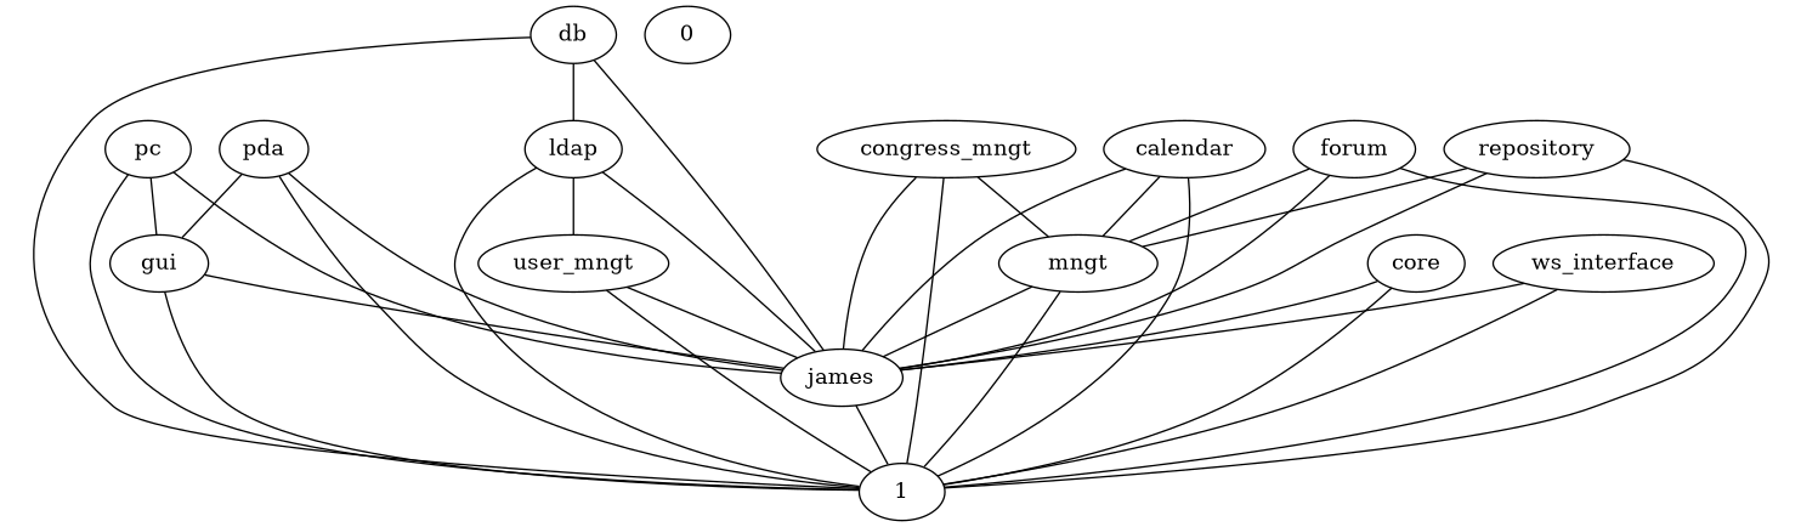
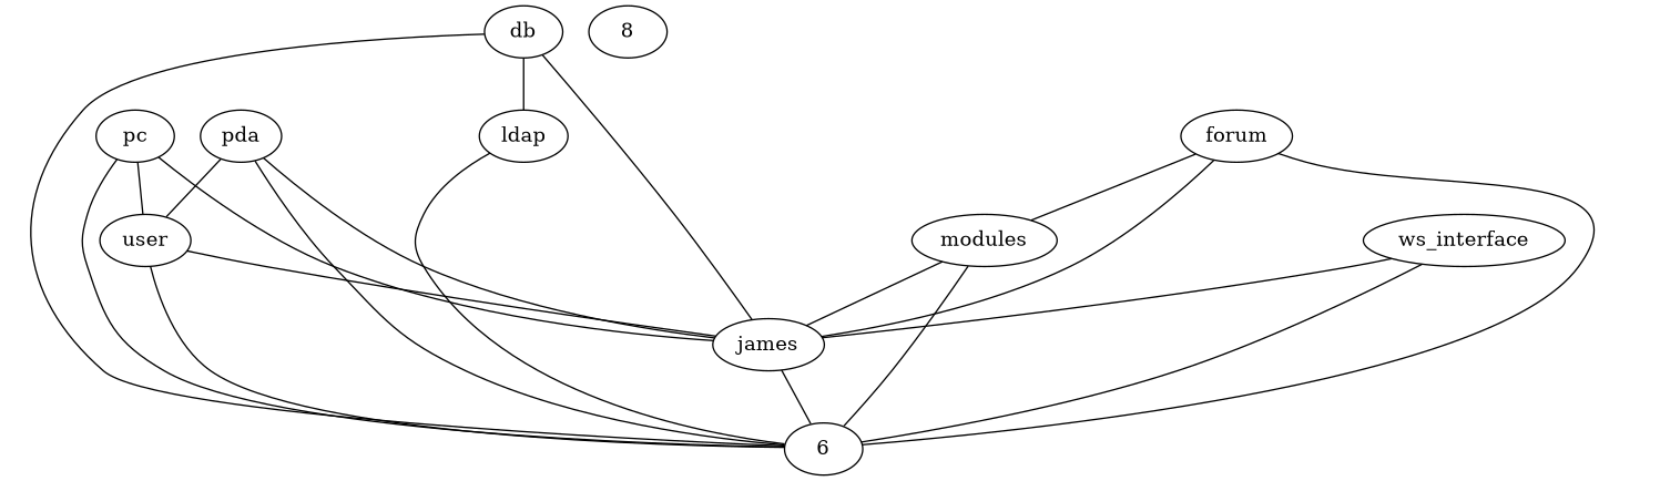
  graph {
    pc
    james
-   gui
-   1
+   gui [label=user]
+   1 [label=6]
    ldap
-   user_mngt
-   modules [label=mngt]
-   congress_mngt
-   calendar
-   core
+   modules
    forum
    ws_interface
-   0
-   repository
+   0 [label=8]
    pda
    db
    pc -- james
    pc -- gui
    pc -- 1
    james -- 1
    gui -- james
    gui -- 1
-   ldap -- james
    ldap -- 1
-   ldap -- user_mngt
-   user_mngt -- james
-   user_mngt -- 1
    modules -- james
    modules -- 1
-   congress_mngt -- james
-   congress_mngt -- 1
-   congress_mngt -- modules
-   calendar -- james
-   calendar -- 1
-   calendar -- modules
-   core -- james
-   core -- 1
    forum -- james
    forum -- 1
    forum -- modules
    ws_interface -- james
    ws_interface -- 1
-   repository -- james
-   repository -- 1
-   repository -- modules
    pda -- james
    pda -- gui
    pda -- 1
    db -- james
    db -- 1
    db -- ldap
  }
